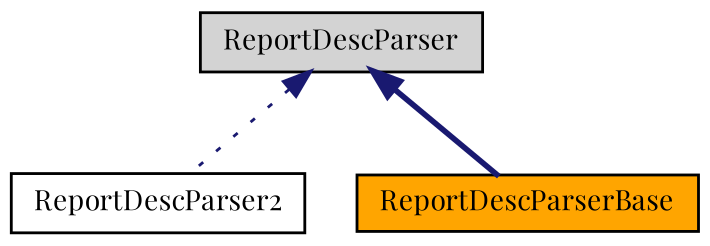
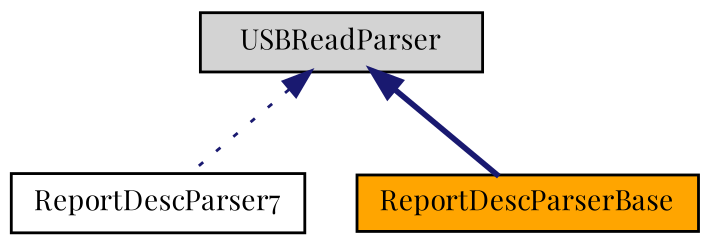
  digraph {
    fontname="Playfair Display"
    node [color=black fontname="Playfair Display" fontsize=10 shape=record style=filled]
    edge [color=midnightblue dir=back fontname="Playfair Display" fontsize=10 labelfontname=Helvetica labelfontsize=10]
-   n1 [fillcolor=white fontcolor=black height=0.2 label=ReportDescParser2 width=0.4]
+   n1 [fillcolor=white fontcolor=black height=0.2 label=ReportDescParser7 width=0.4]
    n2 [fillcolor=orange height=0.2 label=ReportDescParserBase width=0.4]
-   n3 [fillcolor=lightgrey height=0.2 label=ReportDescParser width=0.4]
+   n3 [fillcolor=lightgrey height=0.2 label=USBReadParser width=0.4]
    n3 -> n1 [style=dotted]
    n3 -> n2 [style=bold]
  }
